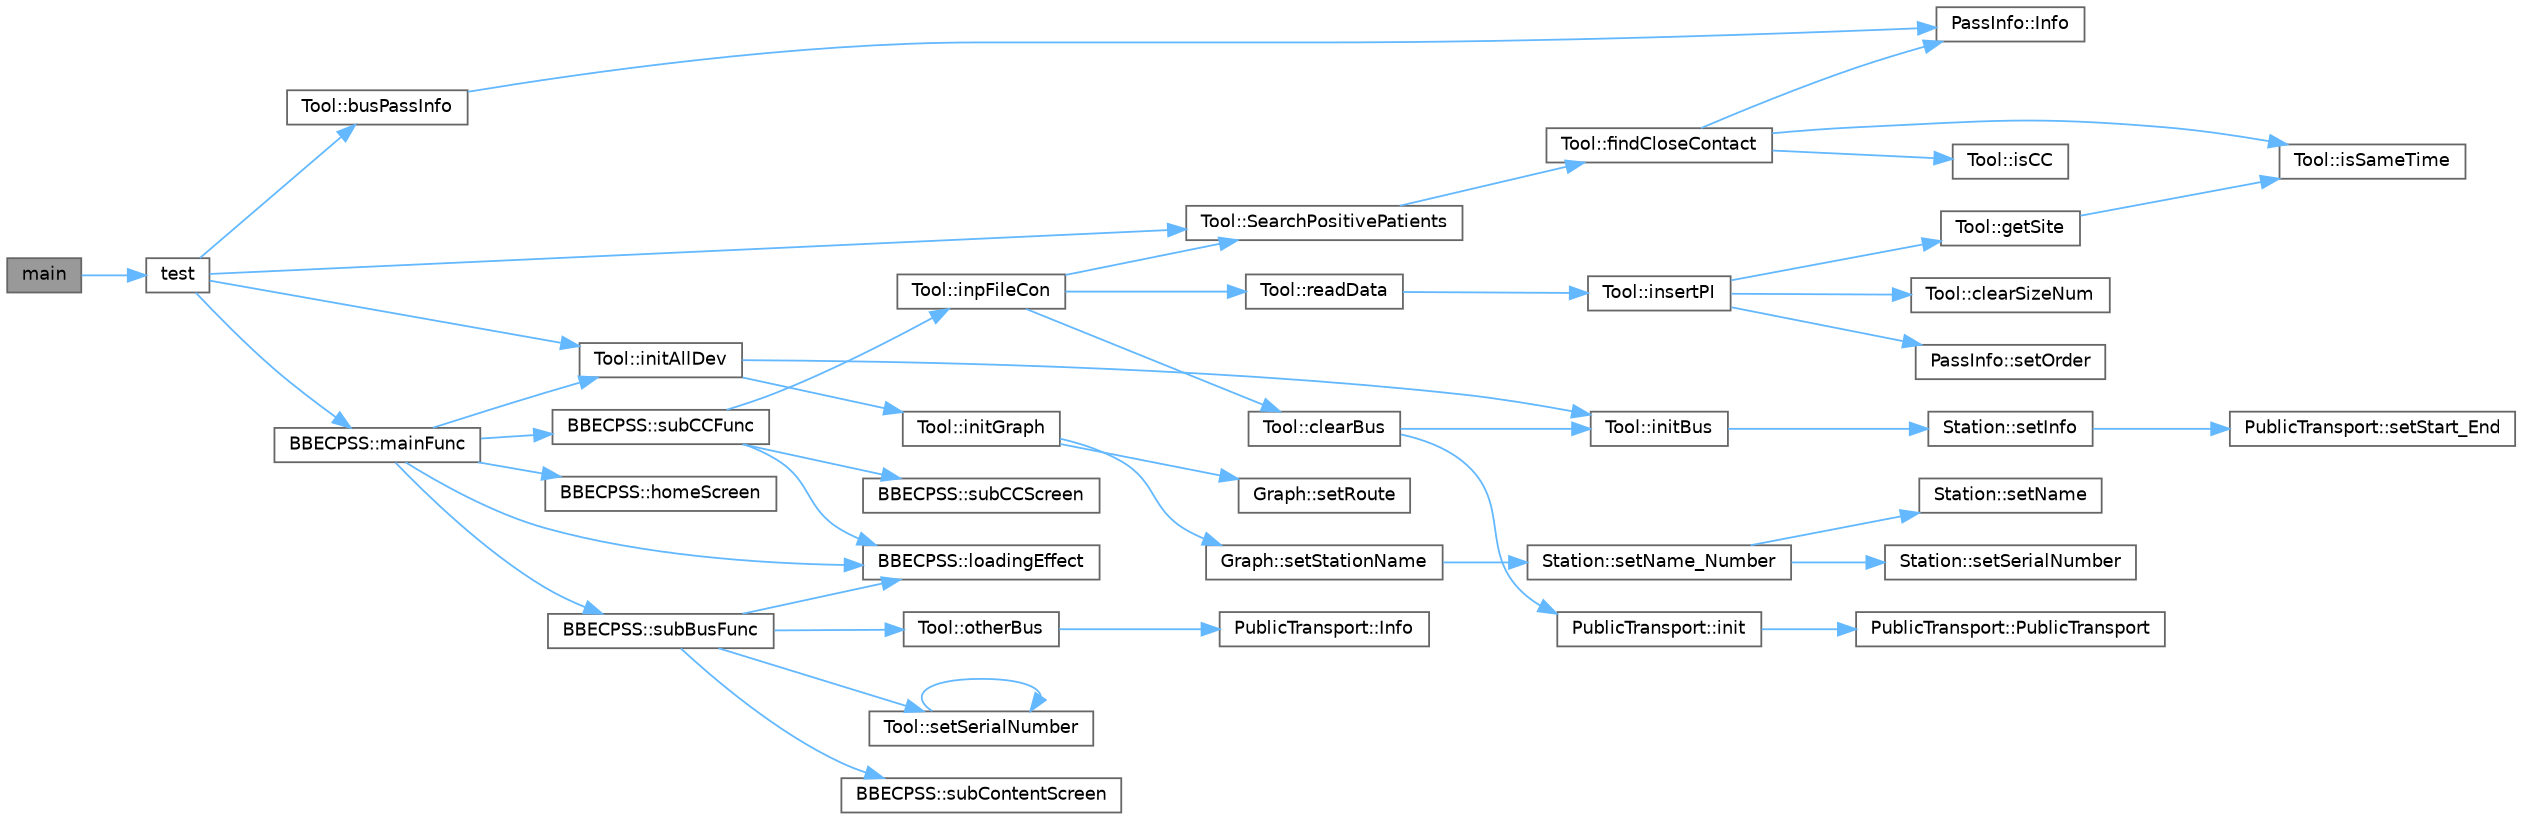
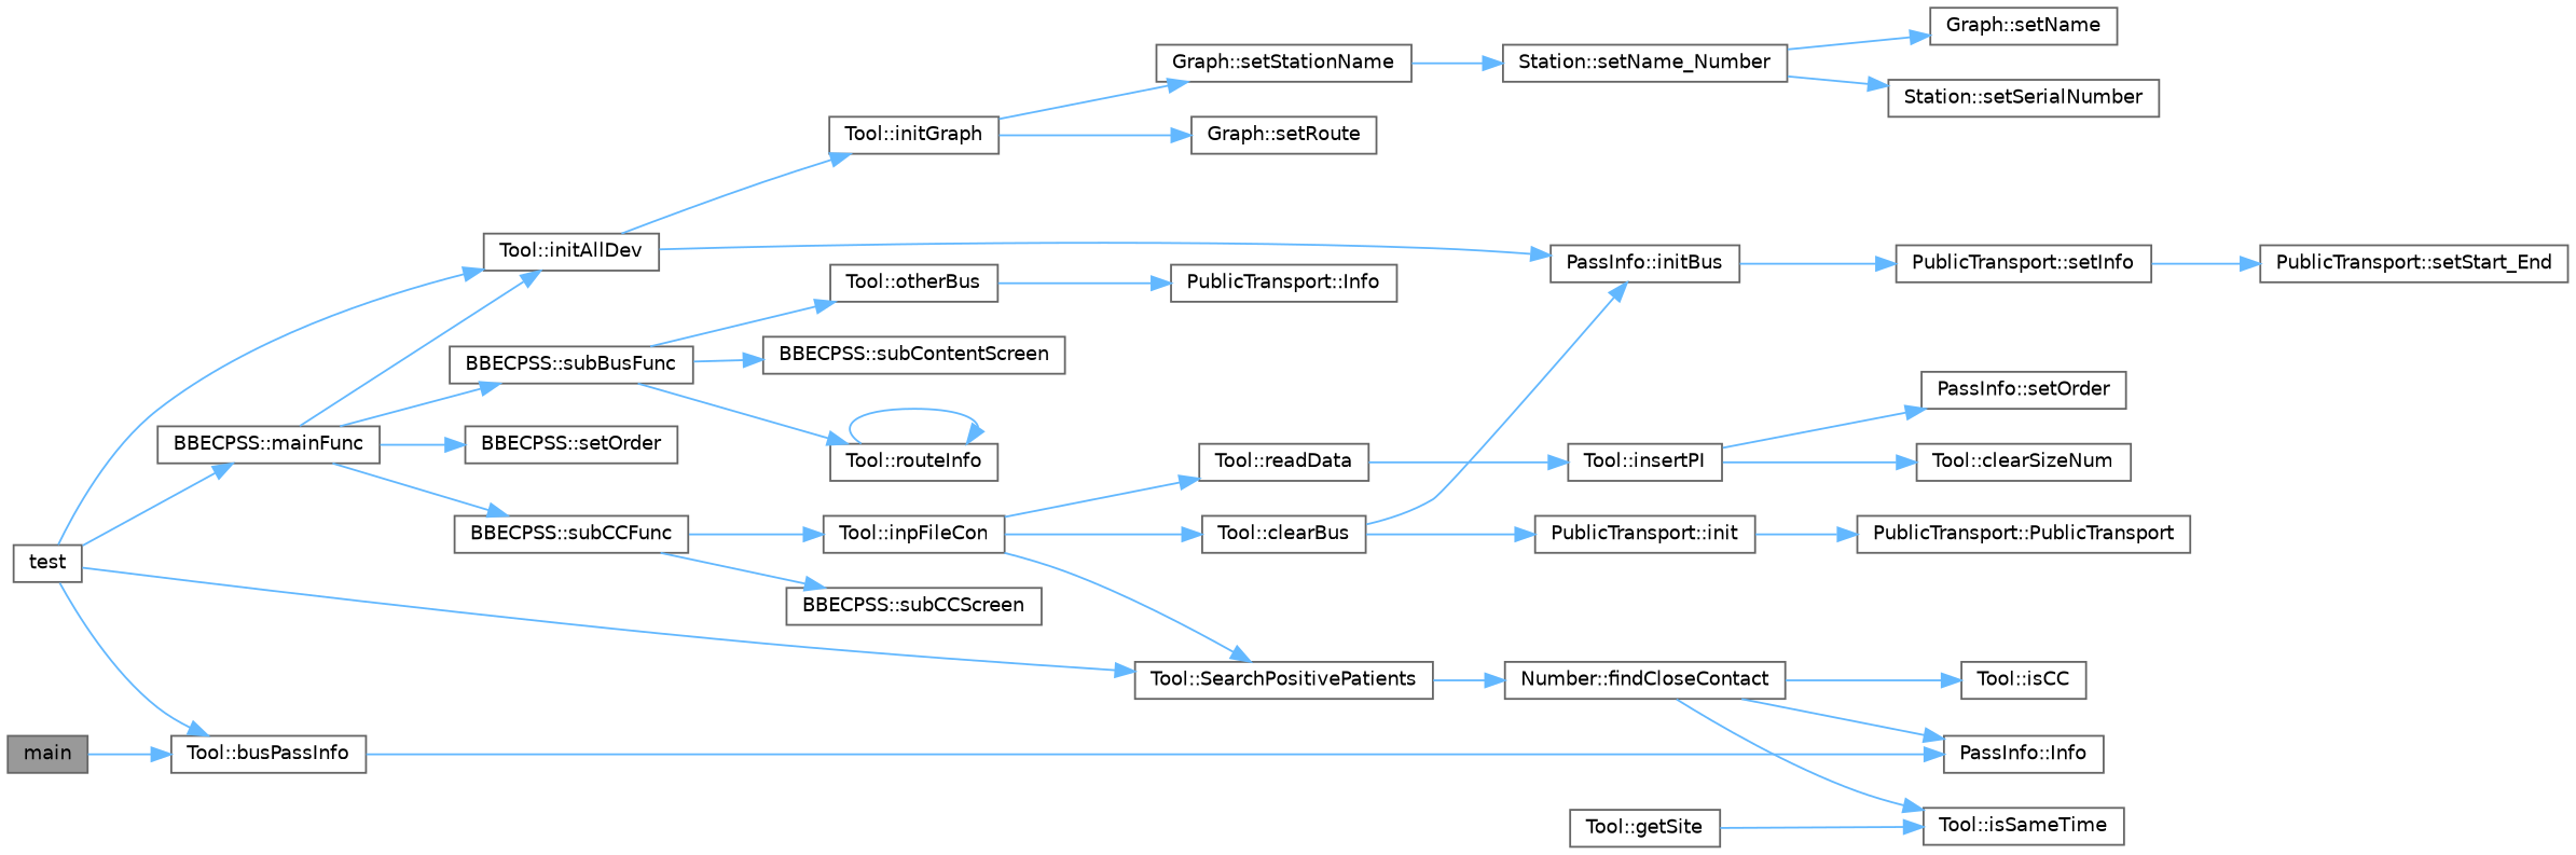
  digraph {
    rankdir=LR
    node [color=grey40 fillcolor=white fontname=Helvetica fontsize=10 shape=box style=filled]
    edge [color=steelblue1 fontname=Helvetica fontsize=10 labelfontname=Helvetica labelfontsize=10 style=solid]
    n1 [color=gray40 fillcolor=grey60 fontcolor=black height=0.2 label=main width=0.4]
    n2 [height=0.2 label=test width=0.4]
    n3 [height=0.2 label="Tool::busPassInfo" width=0.4]
    n4 [height=0.2 label="Tool::initAllDev" width=0.4]
    n5 [height=0.2 label="BBECPSS::mainFunc" width=0.4]
    n6 [height=0.2 label="Tool::SearchPositivePatients" width=0.4]
    n7 [height=0.2 label="PassInfo::Info" width=0.4]
-   n8 [height=0.2 label="Tool::initBus" width=0.4]
+   n8 [height=0.2 label="PassInfo::initBus" width=0.4]
    n9 [height=0.2 label="Tool::initGraph" width=0.4]
-   n10 [height=0.2 label="BBECPSS::homeScreen" width=0.4]
-   n11 [height=0.2 label="BBECPSS::loadingEffect" width=0.4]
+   n10 [height=0.2 label="BBECPSS::setOrder" width=0.4]
    n12 [height=0.2 label="BBECPSS::subBusFunc" width=0.4]
    n13 [height=0.2 label="BBECPSS::subCCFunc" width=0.4]
-   n14 [height=0.2 label="Tool::findCloseContact" width=0.4]
-   n15 [height=0.2 label="Station::setInfo" width=0.4]
+   n14 [height=0.2 label="Number::findCloseContact" width=0.4]
+   n15 [height=0.2 label="PublicTransport::setInfo" width=0.4]
    n16 [height=0.2 label="Graph::setRoute" width=0.4]
    n17 [height=0.2 label="Graph::setStationName" width=0.4]
    n18 [height=0.2 label="PublicTransport::setStart_End" width=0.4]
    n19 [height=0.2 label="PublicTransport::PublicTransport" width=0.4]
    n20 [height=0.2 label="Station::setName_Number" width=0.4]
-   n21 [height=0.2 label="Station::setName" width=0.4]
+   n21 [height=0.2 label="Graph::setName" width=0.4]
    n22 [height=0.2 label="Station::setSerialNumber" width=0.4]
    n23 [height=0.2 label="Tool::otherBus" width=0.4]
-   n24 [height=0.2 label="Tool::setSerialNumber" width=0.4]
+   n24 [height=0.2 label="Tool::routeInfo" width=0.4]
    n25 [height=0.2 label="BBECPSS::subContentScreen" width=0.4]
    n26 [height=0.2 label="Tool::inpFileCon" width=0.4]
    n27 [height=0.2 label="BBECPSS::subCCScreen" width=0.4]
    n28 [height=0.2 label="PublicTransport::Info" width=0.4]
    n29 [height=0.2 label="Tool::clearBus" width=0.4]
    n30 [height=0.2 label="Tool::readData" width=0.4]
    n31 [height=0.2 label="PublicTransport::init" width=0.4]
    n32 [height=0.2 label="Tool::insertPI" width=0.4]
    n33 [height=0.2 label="Tool::clearSizeNum" width=0.4]
    n34 [height=0.2 label="Tool::getSite" width=0.4]
    n35 [height=0.2 label="PassInfo::setOrder" width=0.4]
    n36 [height=0.2 label="Tool::isSameTime" width=0.4]
    n37 [height=0.2 label="Tool::isCC" width=0.4]
-   n1 -> n2
+   n1 -> n3
    n2 -> n3
    n2 -> n4
    n2 -> n5
    n2 -> n6
    n3 -> n7
    n4 -> n8
    n4 -> n9
    n5 -> n4
    n5 -> n10
-   n5 -> n11
    n5 -> n12
    n5 -> n13
    n6 -> n14
    n8 -> n15
    n9 -> n16
    n9 -> n17
-   n12 -> n11
    n12 -> n23
    n12 -> n24
    n12 -> n25
-   n13 -> n11
    n13 -> n26
    n13 -> n27
    n14 -> n7
    n14 -> n36
    n14 -> n37
    n15 -> n18
    n17 -> n20
    n20 -> n21
    n20 -> n22
    n23 -> n28
    n24 -> n24
    n26 -> n6
    n26 -> n29
    n26 -> n30
    n29 -> n8
    n29 -> n31
    n30 -> n32
    n31 -> n19
    n32 -> n33
-   n32 -> n34
    n32 -> n35
    n34 -> n36
  }
